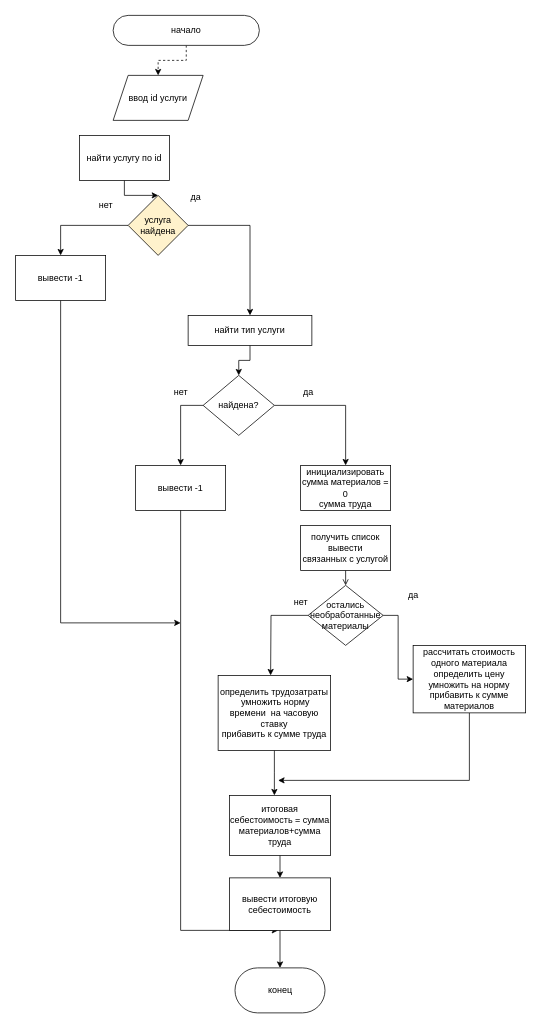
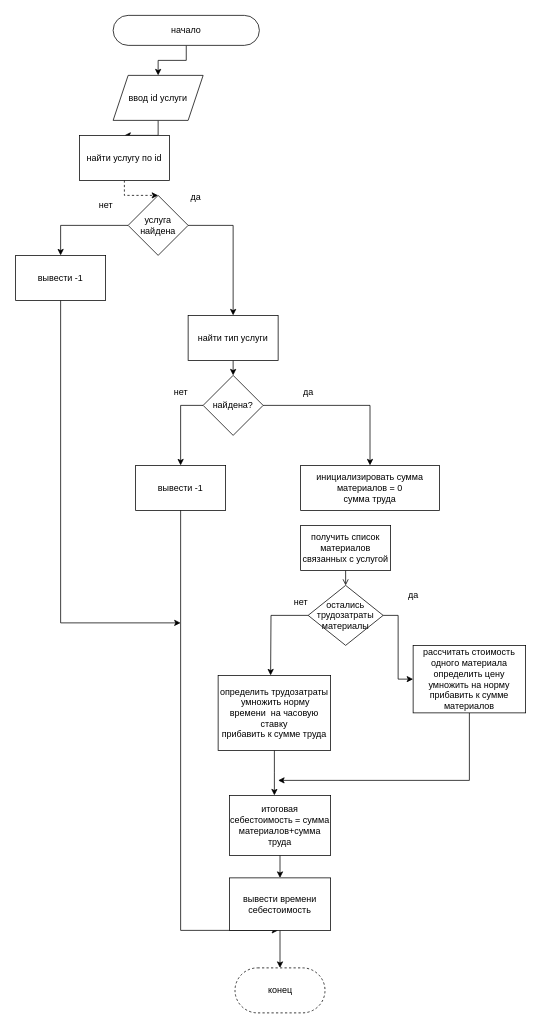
  <mxCell id="0" />
  <mxCell id="1" parent="0" />
- <mxCell id="2" style="edgeStyle=orthogonalEdgeStyle;rounded=0;orthogonalLoop=1;jettySize=auto;html=1;exitX=0.5;exitY=1;exitDx=0;exitDy=0;entryX=0.5;entryY=0;entryDx=0;entryDy=0;dashed=1;" edge="1" parent="1" source="3" target="5"><mxGeometry relative="1" as="geometry" /></mxCell>
+ <mxCell id="2" style="edgeStyle=orthogonalEdgeStyle;rounded=0;orthogonalLoop=1;jettySize=auto;html=1;exitX=0.5;exitY=1;exitDx=0;exitDy=0;entryX=0.5;entryY=0;entryDx=0;entryDy=0;" edge="1" parent="1" source="3" target="5"><mxGeometry relative="1" as="geometry" /></mxCell>
  <mxCell id="3" value="начало" style="rounded=1;whiteSpace=wrap;html=1;arcSize=50;" vertex="1" parent="1"><mxGeometry x="150" y="20" width="195" height="40" as="geometry" /></mxCell>
+ <mxCell id="4" style="edgeStyle=orthogonalEdgeStyle;rounded=0;orthogonalLoop=1;jettySize=auto;html=1;exitX=0.5;exitY=1;exitDx=0;exitDy=0;entryX=0.5;entryY=0;entryDx=0;entryDy=0;" edge="1" parent="1" source="5" target="7"><mxGeometry relative="1" as="geometry" /></mxCell>
  <mxCell id="5" value="ввод id услуги" style="shape=parallelogram;perimeter=parallelogramPerimeter;whiteSpace=wrap;html=1;fixedSize=1;" vertex="1" parent="1"><mxGeometry x="150" y="100" width="120" height="60" as="geometry" /></mxCell>
- <mxCell id="6" style="edgeStyle=orthogonalEdgeStyle;rounded=0;orthogonalLoop=1;jettySize=auto;html=1;exitX=0.5;exitY=1;exitDx=0;exitDy=0;entryX=0.5;entryY=0;entryDx=0;entryDy=0;" edge="1" parent="1" source="7" target="10"><mxGeometry relative="1" as="geometry" /></mxCell>
+ <mxCell id="6" style="edgeStyle=orthogonalEdgeStyle;rounded=0;orthogonalLoop=1;jettySize=auto;html=1;exitX=0.5;exitY=1;exitDx=0;exitDy=0;entryX=0.5;entryY=0;entryDx=0;entryDy=0;dashed=1;" edge="1" parent="1" source="7" target="10"><mxGeometry relative="1" as="geometry" /></mxCell>
  <mxCell id="7" value="найти услугу по id" style="rounded=0;whiteSpace=wrap;html=1;" vertex="1" parent="1"><mxGeometry x="105" y="180" width="120" height="60" as="geometry" /></mxCell>
  <mxCell id="8" style="edgeStyle=orthogonalEdgeStyle;rounded=0;orthogonalLoop=1;jettySize=auto;html=1;exitX=0;exitY=0.5;exitDx=0;exitDy=0;" edge="1" parent="1" source="10"><mxGeometry relative="1" as="geometry"><mxPoint x="80" y="340" as="targetPoint" /><Array as="points"><mxPoint x="80" y="300" /></Array></mxGeometry></mxCell>
  <mxCell id="9" style="edgeStyle=orthogonalEdgeStyle;rounded=0;orthogonalLoop=1;jettySize=auto;html=1;exitX=1;exitY=0.5;exitDx=0;exitDy=0;" edge="1" parent="1" source="10" target="14"><mxGeometry relative="1" as="geometry"><mxPoint x="320" y="420" as="targetPoint" /></mxGeometry></mxCell>
- <mxCell id="10" value="услуга найдена" style="rhombus;whiteSpace=wrap;html=1;fillColor=#fff2cc;" vertex="1" parent="1"><mxGeometry x="170" y="260" width="80" height="80" as="geometry" /></mxCell>
+ <mxCell id="10" value="услуга найдена" style="rhombus;whiteSpace=wrap;html=1;" vertex="1" parent="1"><mxGeometry x="170" y="260" width="80" height="80" as="geometry" /></mxCell>
  <mxCell id="11" style="edgeStyle=orthogonalEdgeStyle;rounded=0;orthogonalLoop=1;jettySize=auto;html=1;exitX=0.5;exitY=1;exitDx=0;exitDy=0;" edge="1" parent="1" source="12"><mxGeometry relative="1" as="geometry"><mxPoint x="240" y="830" as="targetPoint" /><Array as="points"><mxPoint x="80" y="830" /><mxPoint x="240" y="830" /></Array></mxGeometry></mxCell>
  <mxCell id="12" value="вывести -1" style="rounded=0;whiteSpace=wrap;html=1;" vertex="1" parent="1"><mxGeometry x="20" y="340" width="120" height="60" as="geometry" /></mxCell>
  <mxCell id="13" style="edgeStyle=orthogonalEdgeStyle;rounded=0;orthogonalLoop=1;jettySize=auto;html=1;exitX=0.5;exitY=1;exitDx=0;exitDy=0;entryX=0.5;entryY=0;entryDx=0;entryDy=0;" edge="1" parent="1" source="14" target="17"><mxGeometry relative="1" as="geometry" /></mxCell>
- <mxCell id="14" value="найти тип услуги" style="rounded=0;whiteSpace=wrap;html=1;" vertex="1" parent="1"><mxGeometry x="250" y="420" width="165" height="40" as="geometry" /></mxCell>
+ <mxCell id="14" value="найти тип услуги" style="rounded=0;whiteSpace=wrap;html=1;" vertex="1" parent="1"><mxGeometry x="250" y="420" width="120" height="60" as="geometry" /></mxCell>
  <mxCell id="15" style="edgeStyle=orthogonalEdgeStyle;rounded=0;orthogonalLoop=1;jettySize=auto;html=1;exitX=1;exitY=0.5;exitDx=0;exitDy=0;" edge="1" parent="1" source="17" target="18"><mxGeometry relative="1" as="geometry"><mxPoint x="440" y="620" as="targetPoint" /></mxGeometry></mxCell>
  <mxCell id="16" style="edgeStyle=orthogonalEdgeStyle;rounded=0;orthogonalLoop=1;jettySize=auto;html=1;exitX=0;exitY=0.5;exitDx=0;exitDy=0;" edge="1" parent="1" source="17" target="25"><mxGeometry relative="1" as="geometry"><mxPoint x="240" y="620" as="targetPoint" /></mxGeometry></mxCell>
- <mxCell id="17" value="найдена?" style="rhombus;whiteSpace=wrap;html=1;" vertex="1" parent="1"><mxGeometry x="270" y="500" width="95" height="80" as="geometry" /></mxCell>
- <mxCell id="18" value="инициализировать сумма материалов = 0&lt;br&gt;сумма труда" style="rounded=0;whiteSpace=wrap;html=1;" vertex="1" parent="1"><mxGeometry x="400" y="620" width="120" height="60" as="geometry" /></mxCell>
+ <mxCell id="17" value="найдена?" style="rhombus;whiteSpace=wrap;html=1;" vertex="1" parent="1"><mxGeometry x="270" y="500" width="80" height="80" as="geometry" /></mxCell>
+ <mxCell id="18" value="инициализировать сумма материалов = 0&lt;br&gt;сумма труда" style="rounded=0;whiteSpace=wrap;html=1;" vertex="1" parent="1"><mxGeometry x="400" y="620" width="185" height="60" as="geometry" /></mxCell>
  <mxCell id="19" style="edgeStyle=orthogonalEdgeStyle;rounded=0;orthogonalLoop=1;jettySize=auto;html=1;exitX=0.5;exitY=1;exitDx=0;exitDy=0;entryX=0.5;entryY=0;entryDx=0;entryDy=0;endArrow=open;" edge="1" parent="1" source="20" target="23"><mxGeometry relative="1" as="geometry" /></mxCell>
- <mxCell id="20" value="получить список вывести&lt;br&gt;связанных с услугой" style="rounded=0;whiteSpace=wrap;html=1;" vertex="1" parent="1"><mxGeometry x="400" y="700" width="120" height="60" as="geometry" /></mxCell>
+ <mxCell id="20" value="получить список материалов&lt;br&gt;связанных с услугой" style="rounded=0;whiteSpace=wrap;html=1;" vertex="1" parent="1"><mxGeometry x="400" y="700" width="120" height="60" as="geometry" /></mxCell>
  <mxCell id="21" style="edgeStyle=orthogonalEdgeStyle;rounded=0;orthogonalLoop=1;jettySize=auto;html=1;exitX=0;exitY=0.5;exitDx=0;exitDy=0;" edge="1" parent="1" source="23"><mxGeometry relative="1" as="geometry"><mxPoint x="360" y="900" as="targetPoint" /></mxGeometry></mxCell>
  <mxCell id="22" style="edgeStyle=orthogonalEdgeStyle;rounded=0;orthogonalLoop=1;jettySize=auto;html=1;exitX=1;exitY=0.5;exitDx=0;exitDy=0;" edge="1" parent="1" source="23" target="29"><mxGeometry relative="1" as="geometry"><mxPoint x="560" y="900" as="targetPoint" /></mxGeometry></mxCell>
- <mxCell id="23" value="остались необработанные материалы" style="rhombus;whiteSpace=wrap;html=1;" vertex="1" parent="1"><mxGeometry x="410" y="780" width="100" height="80" as="geometry" /></mxCell>
+ <mxCell id="23" value="остались трудозатраты материалы" style="rhombus;whiteSpace=wrap;html=1;" vertex="1" parent="1"><mxGeometry x="410" y="780" width="100" height="80" as="geometry" /></mxCell>
  <mxCell id="24" style="edgeStyle=orthogonalEdgeStyle;rounded=0;orthogonalLoop=1;jettySize=auto;html=1;exitX=0.5;exitY=1;exitDx=0;exitDy=0;" edge="1" parent="1"><mxGeometry relative="1" as="geometry"><mxPoint x="370" y="1240" as="targetPoint" /><mxPoint x="240" y="670" as="sourcePoint" /><Array as="points"><mxPoint x="240" y="1240" /></Array></mxGeometry></mxCell>
  <mxCell id="25" value="вывести -1" style="rounded=0;whiteSpace=wrap;html=1;" vertex="1" parent="1"><mxGeometry x="180" y="620" width="120" height="60" as="geometry" /></mxCell>
  <mxCell id="26" value="нет" style="text;html=1;align=center;verticalAlign=middle;resizable=0;points=[];autosize=1;strokeColor=none;fillColor=none;" vertex="1" parent="1"><mxGeometry x="220" y="508" width="40" height="30" as="geometry" /></mxCell>
  <mxCell id="27" value="да" style="text;html=1;align=center;verticalAlign=middle;resizable=0;points=[];autosize=1;strokeColor=none;fillColor=none;" vertex="1" parent="1"><mxGeometry x="390" y="508" width="40" height="30" as="geometry" /></mxCell>
  <mxCell id="28" style="edgeStyle=orthogonalEdgeStyle;rounded=0;orthogonalLoop=1;jettySize=auto;html=1;exitX=0.5;exitY=1;exitDx=0;exitDy=0;" edge="1" parent="1" source="29"><mxGeometry relative="1" as="geometry"><mxPoint x="370" y="1040" as="targetPoint" /><Array as="points"><mxPoint x="625" y="1040" /></Array></mxGeometry></mxCell>
  <mxCell id="29" value="рассчитать стоимость одного материала определить цену&lt;br&gt;умножить на норму&lt;br&gt;прибавить к сумме материалов" style="rounded=0;whiteSpace=wrap;html=1;" vertex="1" parent="1"><mxGeometry x="550" y="860" width="150" height="90" as="geometry" /></mxCell>
  <mxCell id="30" style="edgeStyle=orthogonalEdgeStyle;rounded=0;orthogonalLoop=1;jettySize=auto;html=1;exitX=0.5;exitY=1;exitDx=0;exitDy=0;" edge="1" parent="1" source="31"><mxGeometry relative="1" as="geometry"><mxPoint x="365" y="1060" as="targetPoint" /></mxGeometry></mxCell>
  <mxCell id="31" value="определить трудозатраты&lt;br&gt;&amp;nbsp;умножить норму времени&amp;nbsp; на часовую ставку&lt;br&gt;прибавить к сумме труда" style="rounded=0;whiteSpace=wrap;html=1;" vertex="1" parent="1"><mxGeometry x="290" y="900" width="150" height="100" as="geometry" /></mxCell>
  <mxCell id="32" style="edgeStyle=orthogonalEdgeStyle;rounded=0;orthogonalLoop=1;jettySize=auto;html=1;exitX=0.5;exitY=1;exitDx=0;exitDy=0;entryX=0.5;entryY=0;entryDx=0;entryDy=0;" edge="1" parent="1" source="33" target="35"><mxGeometry relative="1" as="geometry" /></mxCell>
  <mxCell id="33" value="итоговая себестоимость = сумма материалов+сумма труда" style="rounded=0;whiteSpace=wrap;html=1;" vertex="1" parent="1"><mxGeometry x="305" y="1060" width="135" height="80" as="geometry" /></mxCell>
  <mxCell id="34" style="edgeStyle=orthogonalEdgeStyle;rounded=0;orthogonalLoop=1;jettySize=auto;html=1;exitX=0.5;exitY=1;exitDx=0;exitDy=0;entryX=0.5;entryY=0;entryDx=0;entryDy=0;" edge="1" parent="1" source="35" target="36"><mxGeometry relative="1" as="geometry" /></mxCell>
- <mxCell id="35" value="вывести итоговую себестоимость" style="rounded=0;whiteSpace=wrap;html=1;" vertex="1" parent="1"><mxGeometry x="305" y="1170" width="135" height="70" as="geometry" /></mxCell>
- <mxCell id="36" value="конец" style="rounded=1;whiteSpace=wrap;html=1;arcSize=50;" vertex="1" parent="1"><mxGeometry x="312.5" y="1290" width="120" height="60" as="geometry" /></mxCell>
+ <mxCell id="35" value="вывести времени себестоимость" style="rounded=0;whiteSpace=wrap;html=1;" vertex="1" parent="1"><mxGeometry x="305" y="1170" width="135" height="70" as="geometry" /></mxCell>
+ <mxCell id="36" value="конец" style="rounded=1;whiteSpace=wrap;html=1;arcSize=50;dashed=1;" vertex="1" parent="1"><mxGeometry x="312.5" y="1290" width="120" height="60" as="geometry" /></mxCell>
  <mxCell id="37" value="да" style="text;html=1;align=center;verticalAlign=middle;resizable=0;points=[];autosize=1;strokeColor=none;fillColor=none;" vertex="1" parent="1"><mxGeometry x="530" y="778" width="40" height="30" as="geometry" /></mxCell>
  <mxCell id="38" value="нет" style="text;html=1;align=center;verticalAlign=middle;resizable=0;points=[];autosize=1;strokeColor=none;fillColor=none;" vertex="1" parent="1"><mxGeometry x="380" y="788" width="40" height="30" as="geometry" /></mxCell>
  <mxCell id="39" value="да" style="text;html=1;align=center;verticalAlign=middle;resizable=0;points=[];autosize=1;strokeColor=none;fillColor=none;" vertex="1" parent="1"><mxGeometry x="240" y="248" width="40" height="30" as="geometry" /></mxCell>
  <mxCell id="40" value="нет" style="text;html=1;align=center;verticalAlign=middle;resizable=0;points=[];autosize=1;strokeColor=none;fillColor=none;" vertex="1" parent="1"><mxGeometry x="120" y="258" width="40" height="30" as="geometry" /></mxCell>
